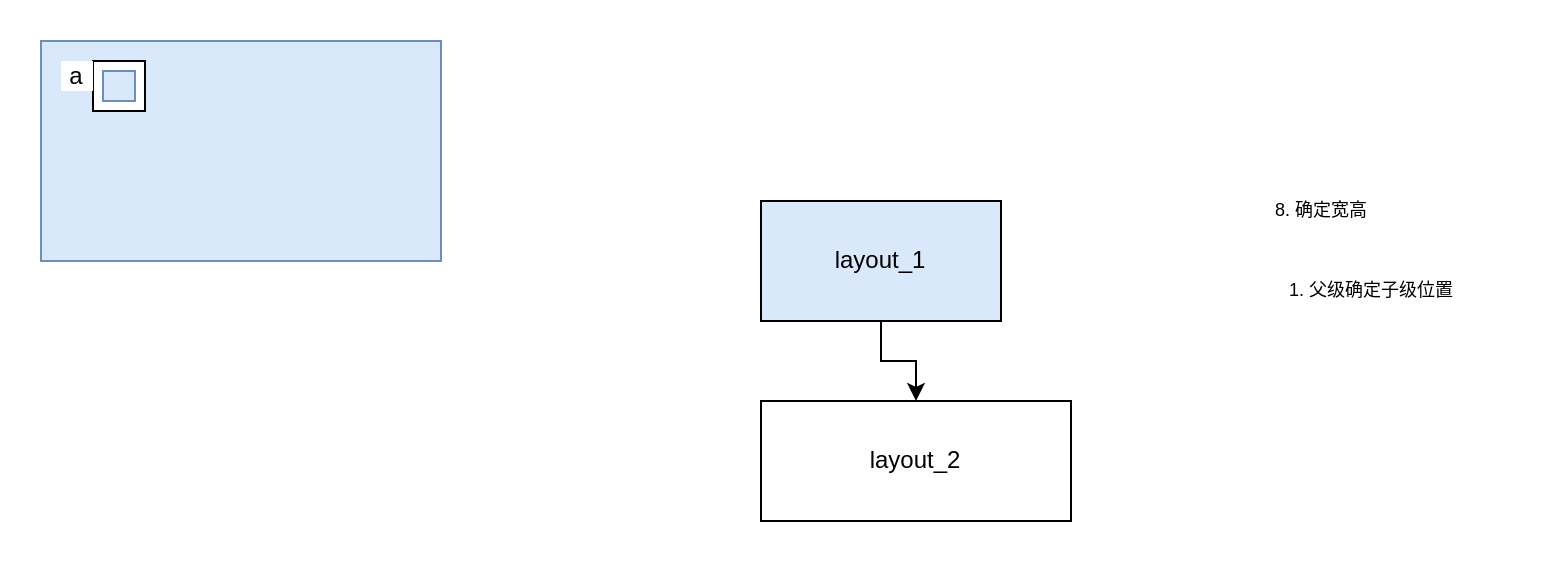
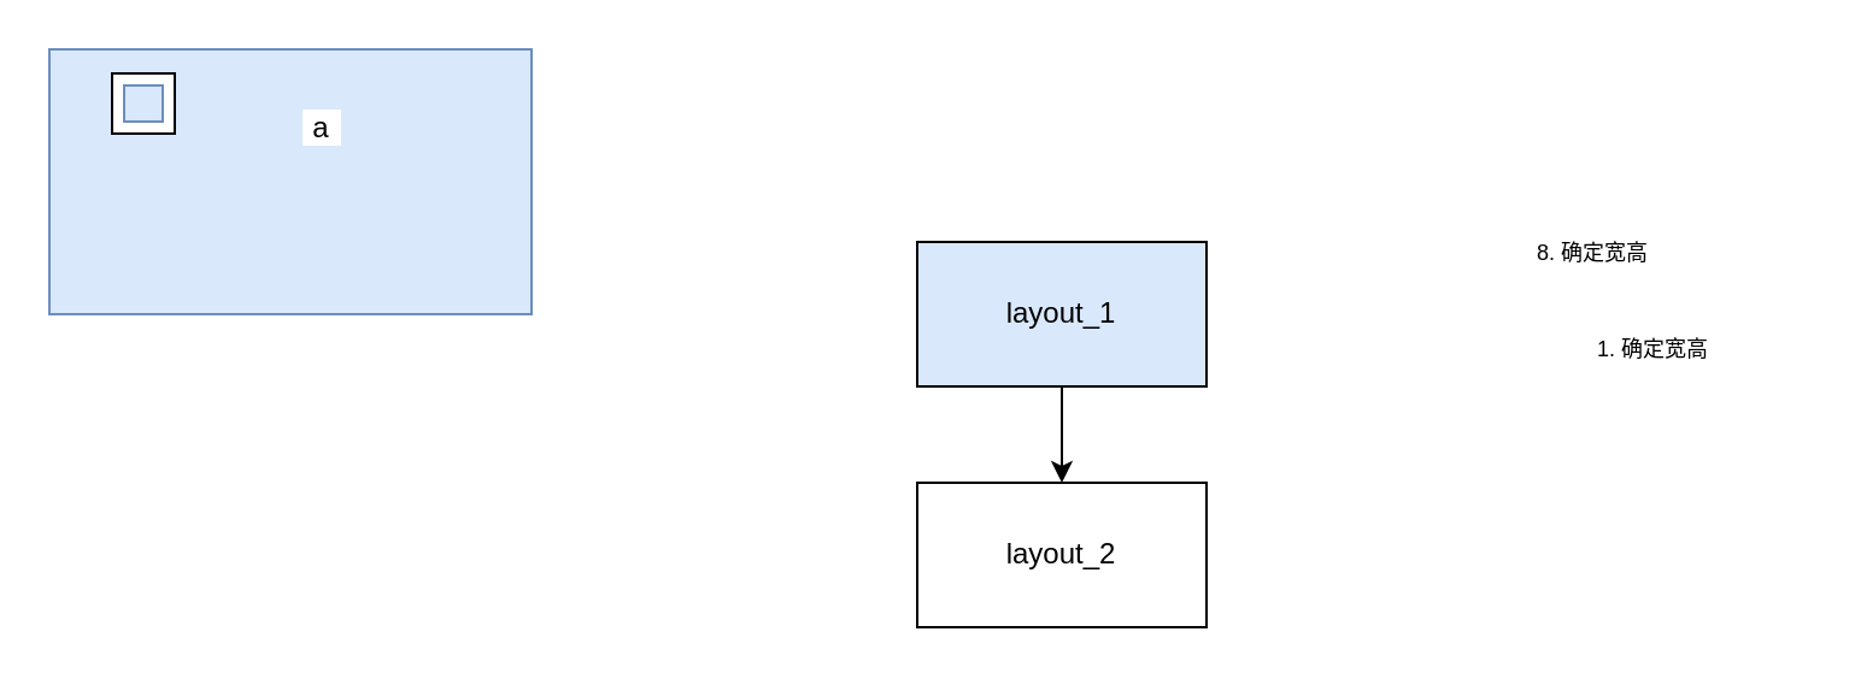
  <mxCell id="0" />
  <mxCell id="1" parent="0" />
  <mxCell id="2" value="" style="rounded=0;whiteSpace=wrap;html=1;fillColor=#dae8fc;strokeColor=#6c8ebf;" parent="1" vertex="1"><mxGeometry x="20" y="20" width="200" height="110" as="geometry" /></mxCell>
  <mxCell id="3" value="" style="rounded=0;whiteSpace=wrap;html=1;" parent="1" vertex="1"><mxGeometry x="46" y="30" width="26" height="25" as="geometry" /></mxCell>
- <mxCell id="4" value="a" style="rounded=0;fontSize=12;fontColor=default;whiteSpace=wrap;html=1;labelBorderColor=none;fontStyle=0;fillColor=default;strokeColor=none;" parent="1" vertex="1"><mxGeometry x="30" y="30" width="16" height="15" as="geometry" /></mxCell>
+ <mxCell id="4" value="a" style="rounded=0;fontSize=12;fontColor=default;whiteSpace=wrap;html=1;labelBorderColor=none;fontStyle=0;fillColor=default;strokeColor=none;" parent="1" vertex="1"><mxGeometry x="125" y="45" width="16" height="15" as="geometry" /></mxCell>
  <mxCell id="5" value="" style="rounded=0;whiteSpace=wrap;html=1;fillColor=#dae8fc;strokeColor=#6c8ebf;" parent="1" vertex="1"><mxGeometry x="51" y="35" width="16" height="15" as="geometry" /></mxCell>
  <mxCell id="6" value="" style="edgeStyle=orthogonalEdgeStyle;rounded=0;orthogonalLoop=1;jettySize=auto;html=1;" edge="1" parent="1" source="7" target="8"><mxGeometry relative="1" as="geometry" /></mxCell>
  <mxCell id="7" value="layout_1" style="rounded=0;whiteSpace=wrap;html=1;shadow=0;glass=0;sketch=0;fillColor=#dae8fc;" vertex="1" parent="1"><mxGeometry x="380" y="100" width="120" height="60" as="geometry" /></mxCell>
- <mxCell id="8" value="layout_2" style="rounded=0;whiteSpace=wrap;html=1;shadow=0;glass=0;sketch=0;" vertex="1" parent="1"><mxGeometry x="380" y="200" width="155" height="60" as="geometry" /></mxCell>
+ <mxCell id="8" value="layout_2" style="rounded=0;whiteSpace=wrap;html=1;shadow=0;glass=0;sketch=0;" vertex="1" parent="1"><mxGeometry x="380" y="200" width="120" height="60" as="geometry" /></mxCell>
  <mxCell id="9" value="8. 确定宽高" style="text;html=1;align=center;verticalAlign=middle;resizable=0;points=[];autosize=1;strokeColor=none;fillColor=none;fontSize=9;" vertex="1" parent="1"><mxGeometry x="620" y="90" width="80" height="30" as="geometry" /></mxCell>
- <mxCell id="10" value="1. 父级确定子级位置" style="text;html=1;align=center;verticalAlign=middle;resizable=0;points=[];autosize=1;strokeColor=none;fillColor=none;fontSize=9;" vertex="1" parent="1"><mxGeometry x="620" y="130" width="130" height="30" as="geometry" /></mxCell>
+ <mxCell id="10" value="1. 确定宽高" style="text;html=1;align=center;verticalAlign=middle;resizable=0;points=[];autosize=1;strokeColor=none;fillColor=none;fontSize=9;" vertex="1" parent="1"><mxGeometry x="620" y="130" width="130" height="30" as="geometry" /></mxCell>
